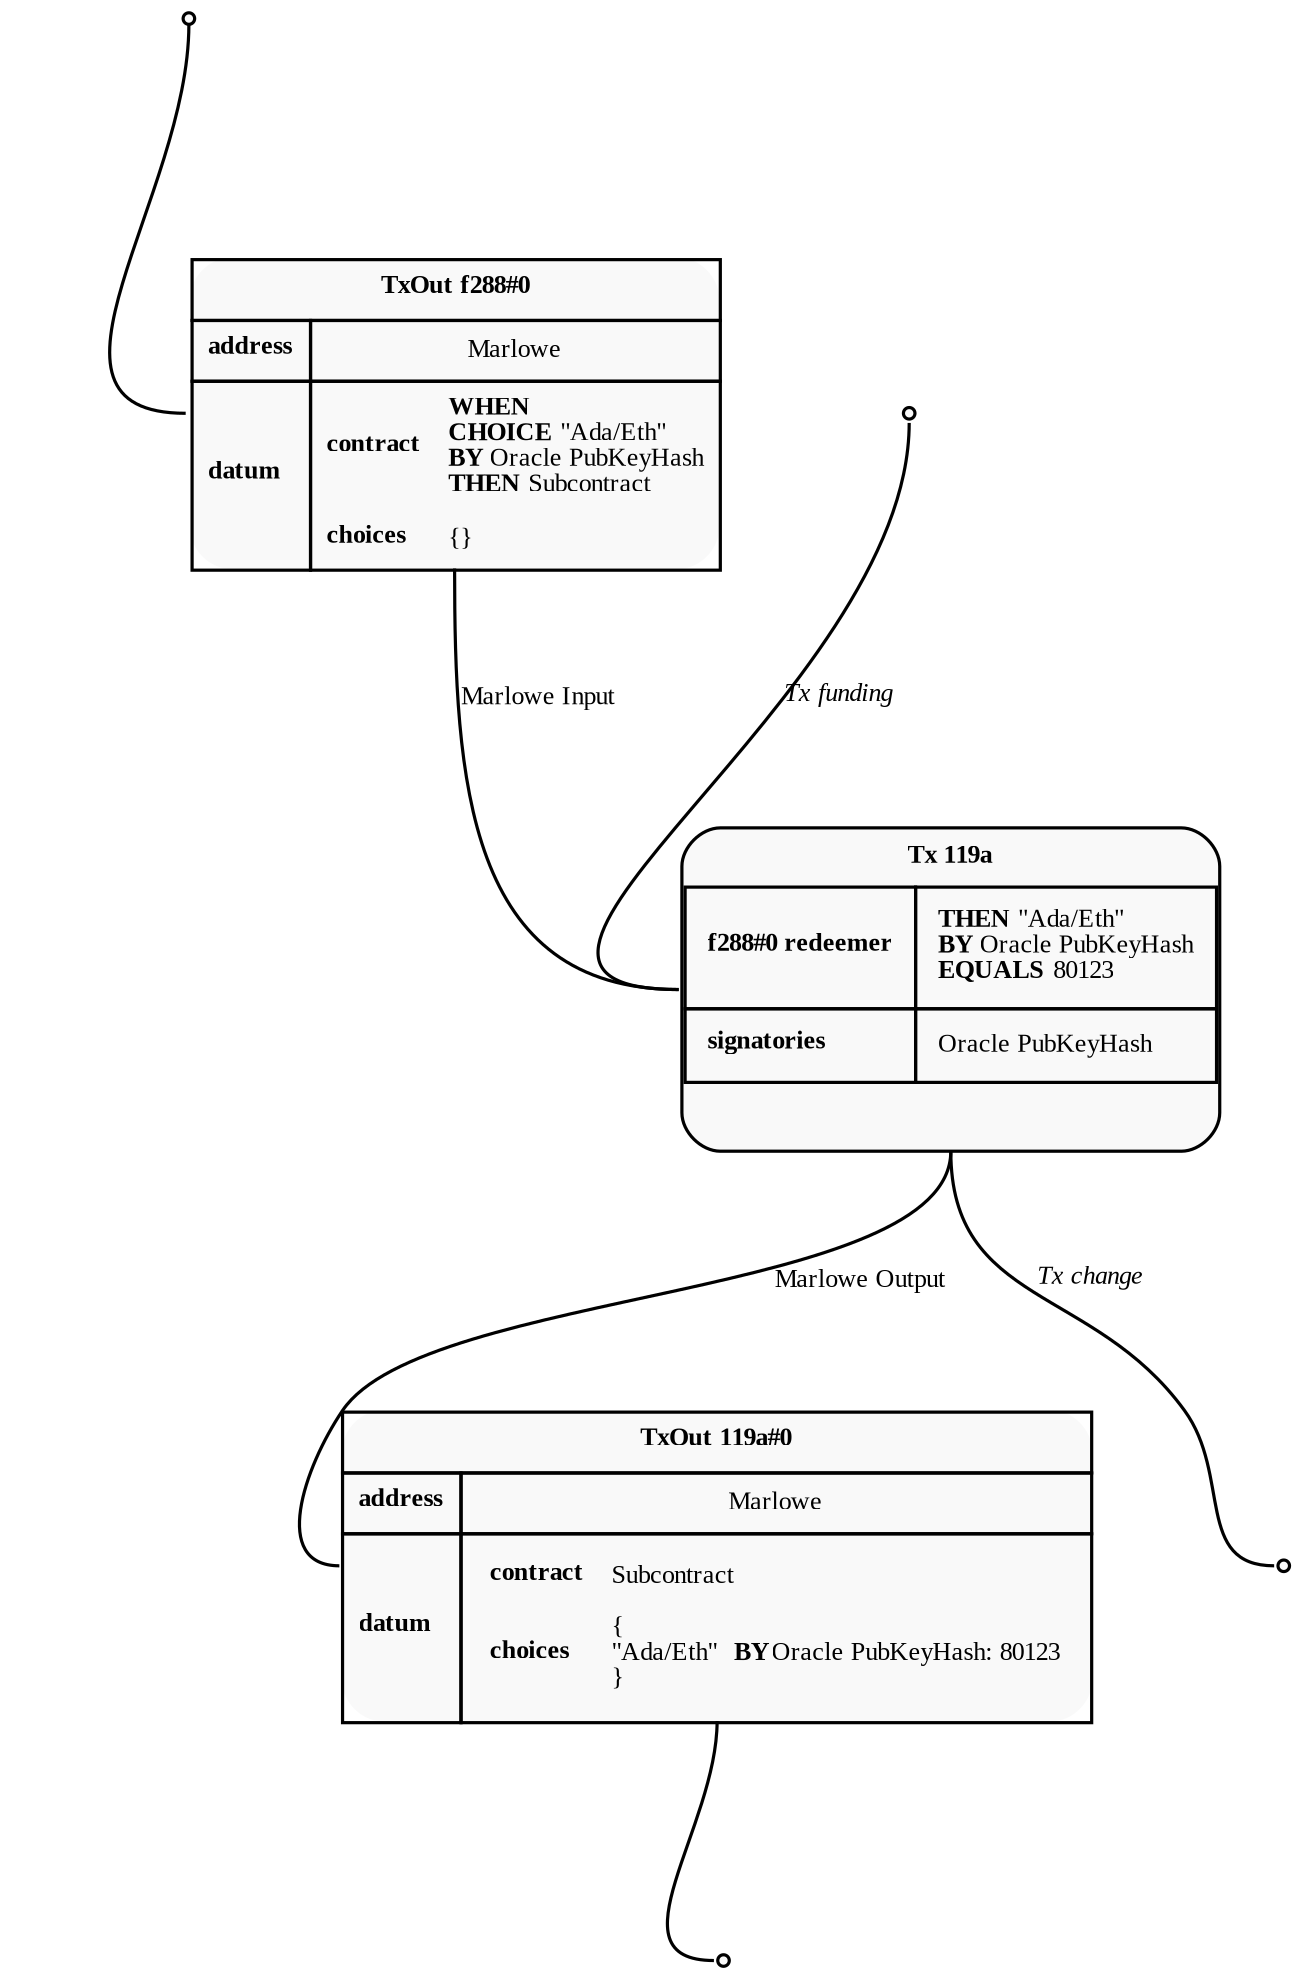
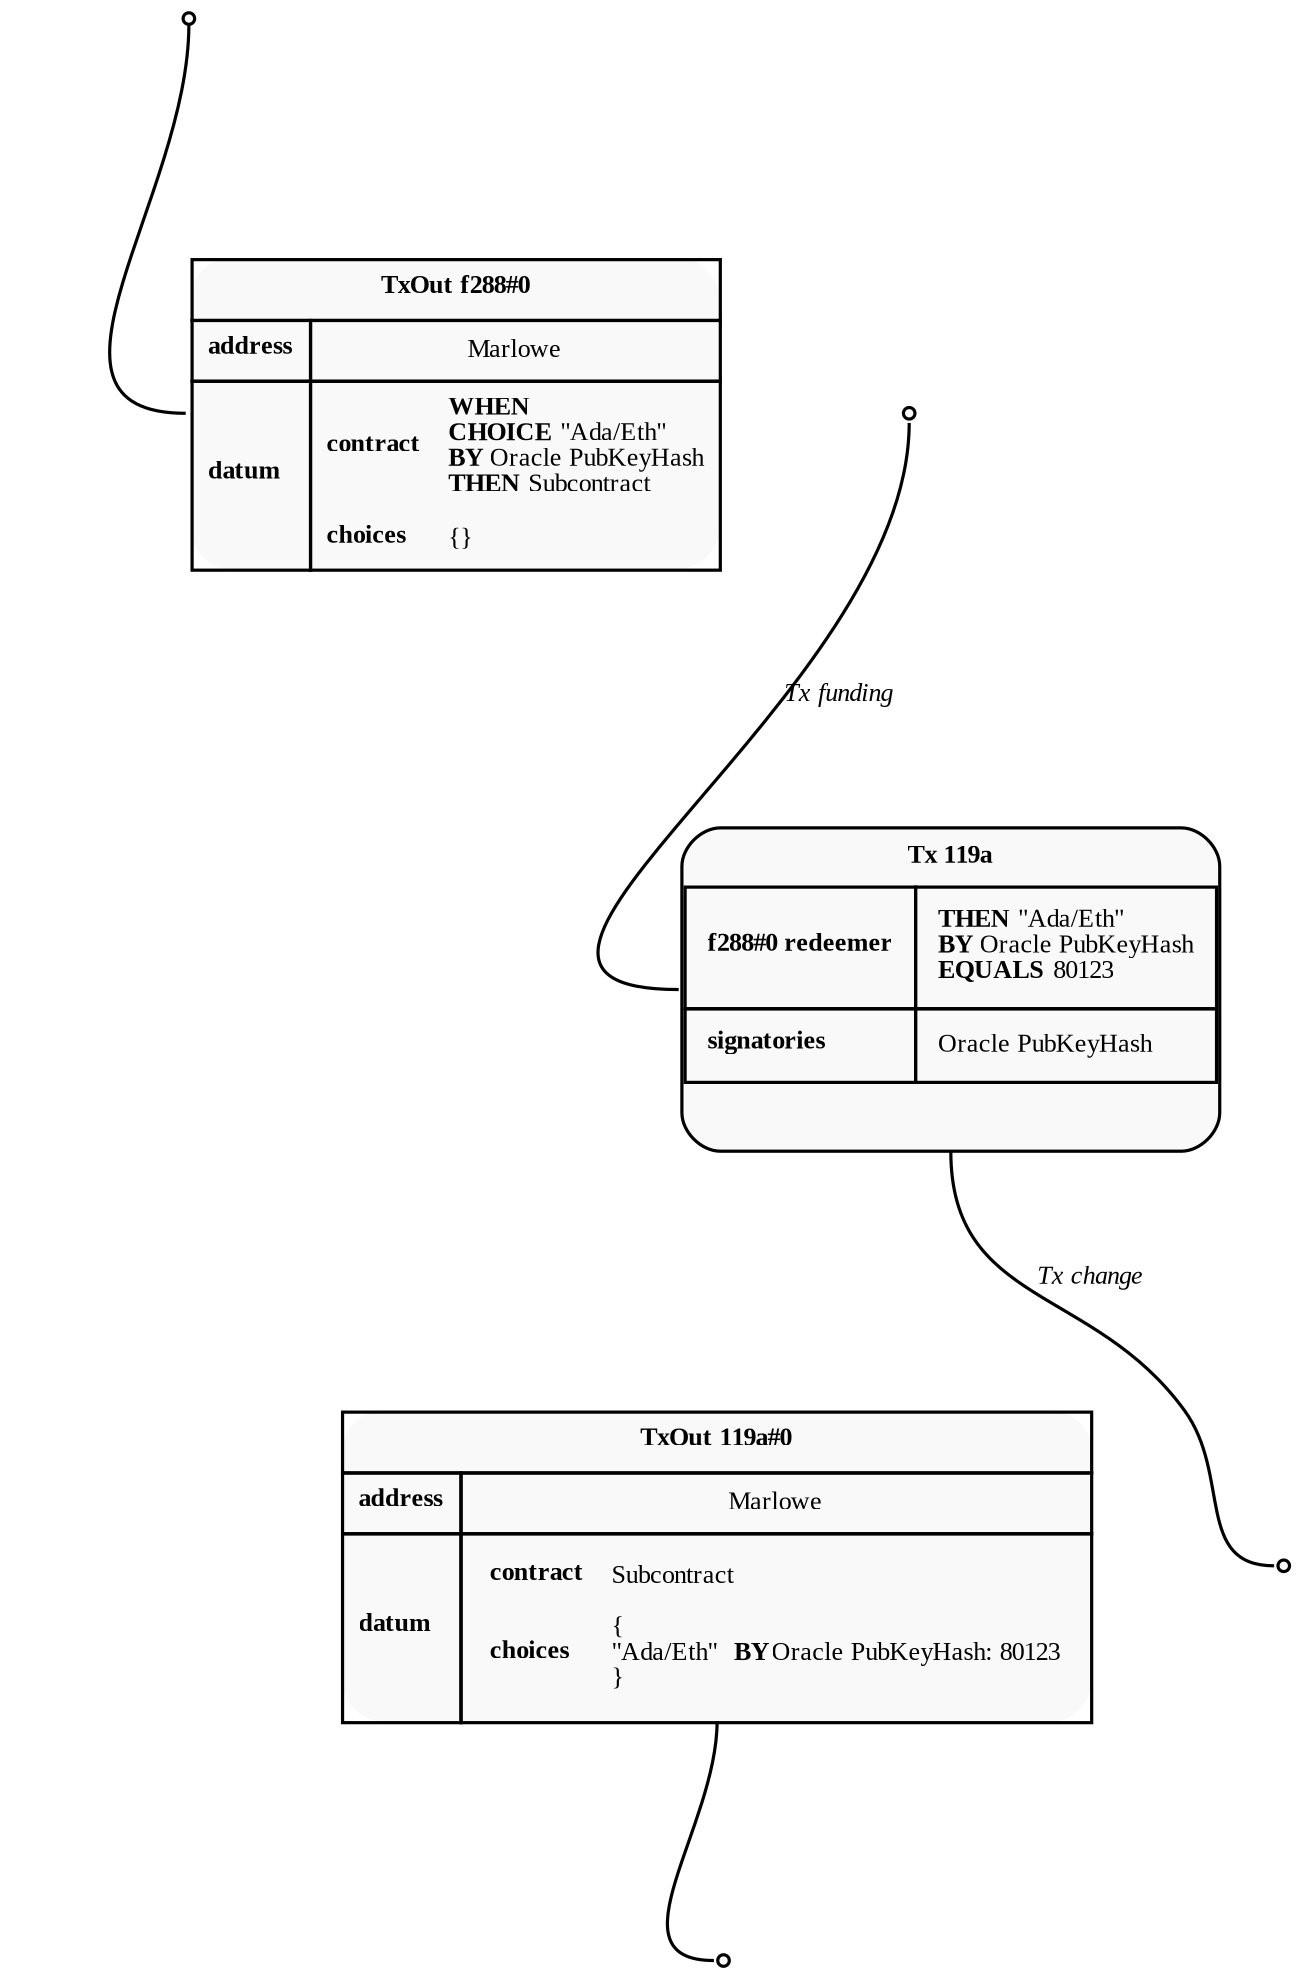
  digraph {
    fontname="Liberation Serif"
    nodesep=0.8
    rankdir=TD
    ranksep=1
    node [fillcolor="#f9f9f9" fontname="Liberation Serif" fontsize="8pt" shape=point style="filled,rounded"]
    edge [arrowhead=none color="#aaa" fontname="Liberation Serif" fontsize="8pt" headport=w tailport=s]
    n1 [color="#aaa" label=<     <TABLE CELLSPACING="0" CELLPADDING="4" border="1" CELLBORDER="0" style="rounded" color="#aaa">       <TR>         <TD colspan="2" align="center"><b>Tx 119a</b></TD>       </TR>       <TR>         <TD CELLPADDING="0">           <TABLE CELLSPACING="0" CELLPADDING="6" border="0" CELLBORDER="0">             <TR>               <TD border="1" align="left"><b>f288#0 redeemer</b></TD>               <TD border="1" align="left" balign="left"><b>THEN </b>"Ada/Eth"<br/><b>BY </b>Oracle PubKeyHash<br/><b>EQUALS </b>80123</TD>             </TR>             <TR>               <TD border="1" align="left"><b>signatories</b></TD>               <TD border="1" align="left">Oracle PubKeyHash</TD>             </TR>             <TR>               <TD collspan="2" align="center"> </TD>             </TR>           </TABLE>         </TD>       </TR>     </TABLE>   > shape=plain]
    n2 [border=1 color="#000" label=<     <TABLE CELLSPACING="0" CELLPADDING="4" border="0" CELLBORDER="1" style="rounded" color="#aaa">       <TR>         <TD colspan="2" align="center"><b>TxOut 119a#0</b></TD>       </TR>       <TR>         <TD align="left"><b>address</b></TD>         <TD>Marlowe</TD>       </TR>       <TR>         <TD align="left"><b>datum</b></TD>         <TD align="left" balign="left">           <TABLE CELLSPACING="0" CELLPADDING="4" border="0" CELLBORDER="0" style="rounded" color="#aaa">             <TR>               <TD align="left"><b>contract</b></TD>               <TD align="left" balign="left">Subcontract</TD>             </TR>             <TR>               <TD align="left"><b>choices</b></TD>               <TD align="left" balign="left">{<br />"Ada/Eth" <b> BY</b>Oracle PubKeyHash: 80123<br/>}</TD>             </TR>           </TABLE>         </TD>       </TR>       </TABLE>   > shape=plain]
    change
    MarloweResultingThreadPoint
    n5 [border=0 label=<     <TABLE CELLSPACING="0" CELLPADDING="4" border="0" CELLBORDER="1" style="rounded" color="#aaa">       <TR>         <TD colspan="2" align="center"><b>TxOut f288#0</b></TD>       </TR>       <TR>         <TD align="left"><b>address</b></TD>         <TD>Marlowe</TD>       </TR>       <TR>         <TD align="left"><b>datum</b></TD>         <TD align="left" balign="left" cellpadding="0">           <TABLE CELLSPACING="0" CELLPADDING="4" border="0" CELLBORDER="0">             <TR>               <TD align="left"><b>contract</b></TD>               <TD align="left" balign="left"><b>WHEN</b><br /><b>CHOICE </b>"Ada/Eth"<br/><b>BY </b>Oracle PubKeyHash<br/><b>THEN </b>Subcontract</TD>             </TR>             <TR>               <TD align="left"><b>choices</b></TD>               <TD align="left" balign="left">{}</TD>             </TR>           </TABLE>         </TD>       </TR>       </TABLE>   > shape=plain]
    MarloweInitialThreadPoint
    FundingOutput
-   n1 -> n2 [label=<Marlowe Output>]
    n1 -> change [label=<<i>Tx change</i>>]
    n2 -> MarloweResultingThreadPoint
-   n5 -> n1 [label=<Marlowe Input>]
    MarloweInitialThreadPoint -> n5
    FundingOutput -> n1 [label=<<i>Tx funding</i>>]
  }
